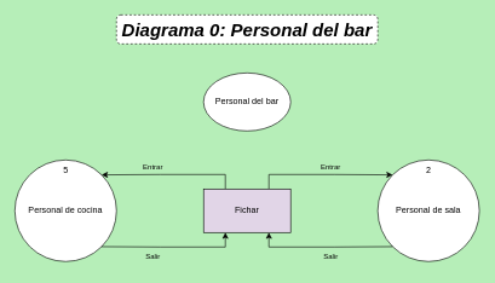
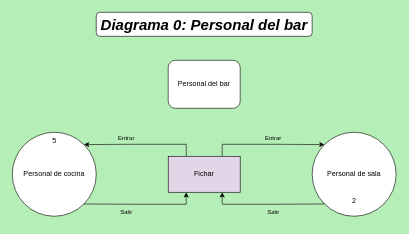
  <mxCell id="0" />
  <mxCell id="1" parent="0" />
- <mxCell id="2" value="&lt;b&gt;&lt;i&gt;&lt;font style=&quot;font-size: 25px;&quot;&gt;Diagrama 0: Personal del bar&lt;/font&gt;&lt;/i&gt;&lt;/b&gt;" style="rounded=1;whiteSpace=wrap;html=1;dashed=1;" parent="1" vertex="1"><mxGeometry x="160" y="20" width="360" height="40" as="geometry" /></mxCell>
- <mxCell id="3" value="Personal del bar" style="ellipse;whiteSpace=wrap;html=1;" parent="1" vertex="1"><mxGeometry x="280" y="100" width="120" height="80" as="geometry" /></mxCell>
+ <mxCell id="2" value="&lt;b&gt;&lt;i&gt;&lt;font style=&quot;font-size: 25px;&quot;&gt;Diagrama 0: Personal del bar&lt;/font&gt;&lt;/i&gt;&lt;/b&gt;" style="rounded=1;whiteSpace=wrap;html=1;" parent="1" vertex="1"><mxGeometry x="160" y="20" width="360" height="40" as="geometry" /></mxCell>
+ <mxCell id="3" value="Personal del bar" style="rounded=1;whiteSpace=wrap;html=1;" parent="1" vertex="1"><mxGeometry x="280" y="100" width="120" height="80" as="geometry" /></mxCell>
  <mxCell id="4" value="Personal de cocina" style="ellipse;whiteSpace=wrap;html=1;aspect=fixed;" parent="1" vertex="1"><mxGeometry x="20" y="220" width="140" height="140" as="geometry" /></mxCell>
  <mxCell id="5" value="Personal de sala" style="ellipse;whiteSpace=wrap;html=1;aspect=fixed;" parent="1" vertex="1"><mxGeometry x="520" y="220" width="140" height="140" as="geometry" /></mxCell>
  <mxCell id="6" value="5" style="text;html=1;align=center;verticalAlign=middle;resizable=0;points=[];autosize=1;strokeColor=none;fillColor=none;" parent="1" vertex="1"><mxGeometry x="75" y="220" width="30" height="30" as="geometry" /></mxCell>
  <mxCell id="7" value="&lt;font style=&quot;font-size: 10px;&quot;&gt;Entrar&lt;/font&gt;" style="text;html=1;align=center;verticalAlign=middle;resizable=0;points=[];autosize=1;strokeColor=none;fillColor=none;" parent="1" vertex="1"><mxGeometry x="430" y="215" width="50" height="30" as="geometry" /></mxCell>
  <mxCell id="8" style="edgeStyle=orthogonalEdgeStyle;rounded=0;orthogonalLoop=1;jettySize=auto;html=1;exitX=0.25;exitY=0;exitDx=0;exitDy=0;entryX=1;entryY=0;entryDx=0;entryDy=0;" edge="1" parent="1" source="12" target="4"><mxGeometry relative="1" as="geometry" /></mxCell>
  <mxCell id="9" style="edgeStyle=orthogonalEdgeStyle;rounded=0;orthogonalLoop=1;jettySize=auto;html=1;exitX=0.25;exitY=1;exitDx=0;exitDy=0;entryX=1;entryY=1;entryDx=0;entryDy=0;startArrow=classic;startFill=1;endArrow=none;endFill=0;" edge="1" parent="1" source="12" target="4"><mxGeometry relative="1" as="geometry" /></mxCell>
  <mxCell id="10" style="edgeStyle=orthogonalEdgeStyle;rounded=0;orthogonalLoop=1;jettySize=auto;html=1;exitX=0.75;exitY=0;exitDx=0;exitDy=0;entryX=0;entryY=0;entryDx=0;entryDy=0;" edge="1" parent="1" source="12" target="5"><mxGeometry relative="1" as="geometry" /></mxCell>
  <mxCell id="11" style="edgeStyle=orthogonalEdgeStyle;rounded=0;orthogonalLoop=1;jettySize=auto;html=1;exitX=0.75;exitY=1;exitDx=0;exitDy=0;entryX=0;entryY=1;entryDx=0;entryDy=0;startArrow=classic;startFill=1;endArrow=none;endFill=0;" edge="1" parent="1" source="12" target="5"><mxGeometry relative="1" as="geometry" /></mxCell>
  <mxCell id="12" value="Fichar" style="rounded=0;whiteSpace=wrap;html=1;fillColor=#e1d5e7;" vertex="1" parent="1"><mxGeometry x="280" y="260" width="120" height="60" as="geometry" /></mxCell>
  <mxCell id="13" value="&lt;font style=&quot;font-size: 10px;&quot;&gt;Salir&lt;/font&gt;" style="text;html=1;align=center;verticalAlign=middle;resizable=0;points=[];autosize=1;strokeColor=none;fillColor=none;" vertex="1" parent="1"><mxGeometry x="435" y="338" width="40" height="30" as="geometry" /></mxCell>
  <mxCell id="14" value="&lt;font style=&quot;font-size: 10px;&quot;&gt;Entrar&lt;/font&gt;" style="text;html=1;align=center;verticalAlign=middle;resizable=0;points=[];autosize=1;strokeColor=none;fillColor=none;" vertex="1" parent="1"><mxGeometry x="185" y="215" width="50" height="30" as="geometry" /></mxCell>
  <mxCell id="15" value="&lt;font style=&quot;font-size: 10px;&quot;&gt;Salir&lt;/font&gt;" style="text;html=1;align=center;verticalAlign=middle;resizable=0;points=[];autosize=1;strokeColor=none;fillColor=none;" vertex="1" parent="1"><mxGeometry x="190" y="338" width="40" height="30" as="geometry" /></mxCell>
- <mxCell id="16" value="2" style="text;html=1;align=center;verticalAlign=middle;resizable=0;points=[];autosize=1;strokeColor=none;fillColor=none;" vertex="1" parent="1"><mxGeometry x="575" y="220" width="30" height="30" as="geometry" /></mxCell>
+ <mxCell id="16" value="2" style="text;html=1;align=center;verticalAlign=middle;resizable=0;points=[];autosize=1;strokeColor=none;fillColor=none;" vertex="1" parent="1"><mxGeometry x="575" y="320" width="30" height="30" as="geometry" /></mxCell>
